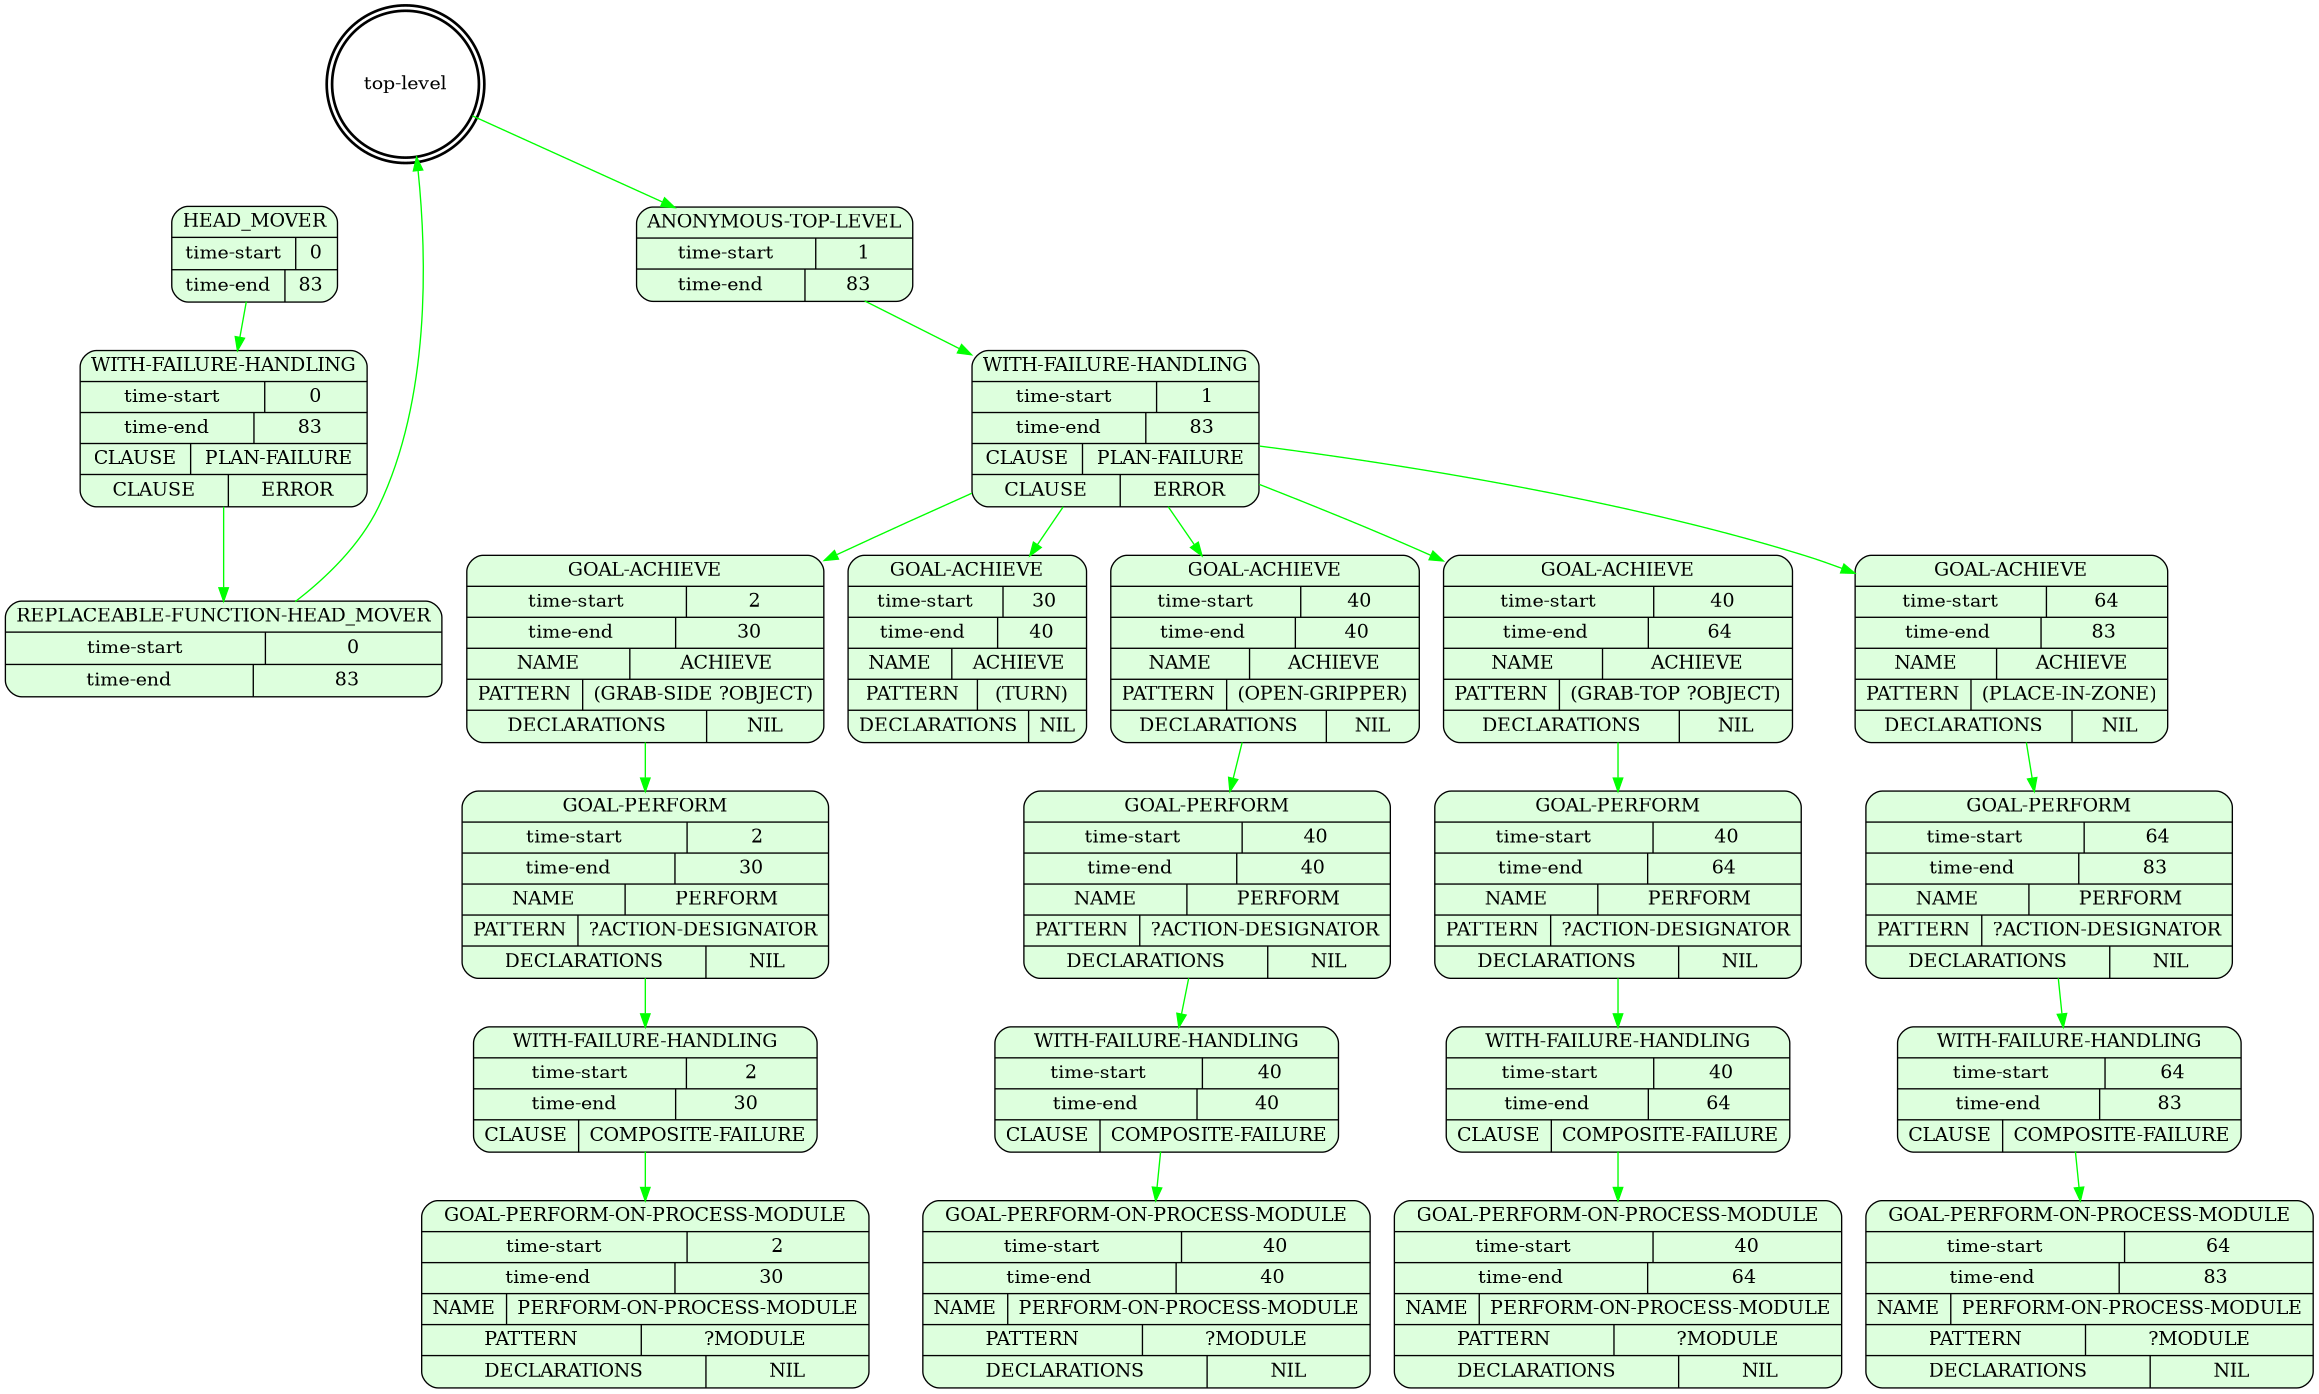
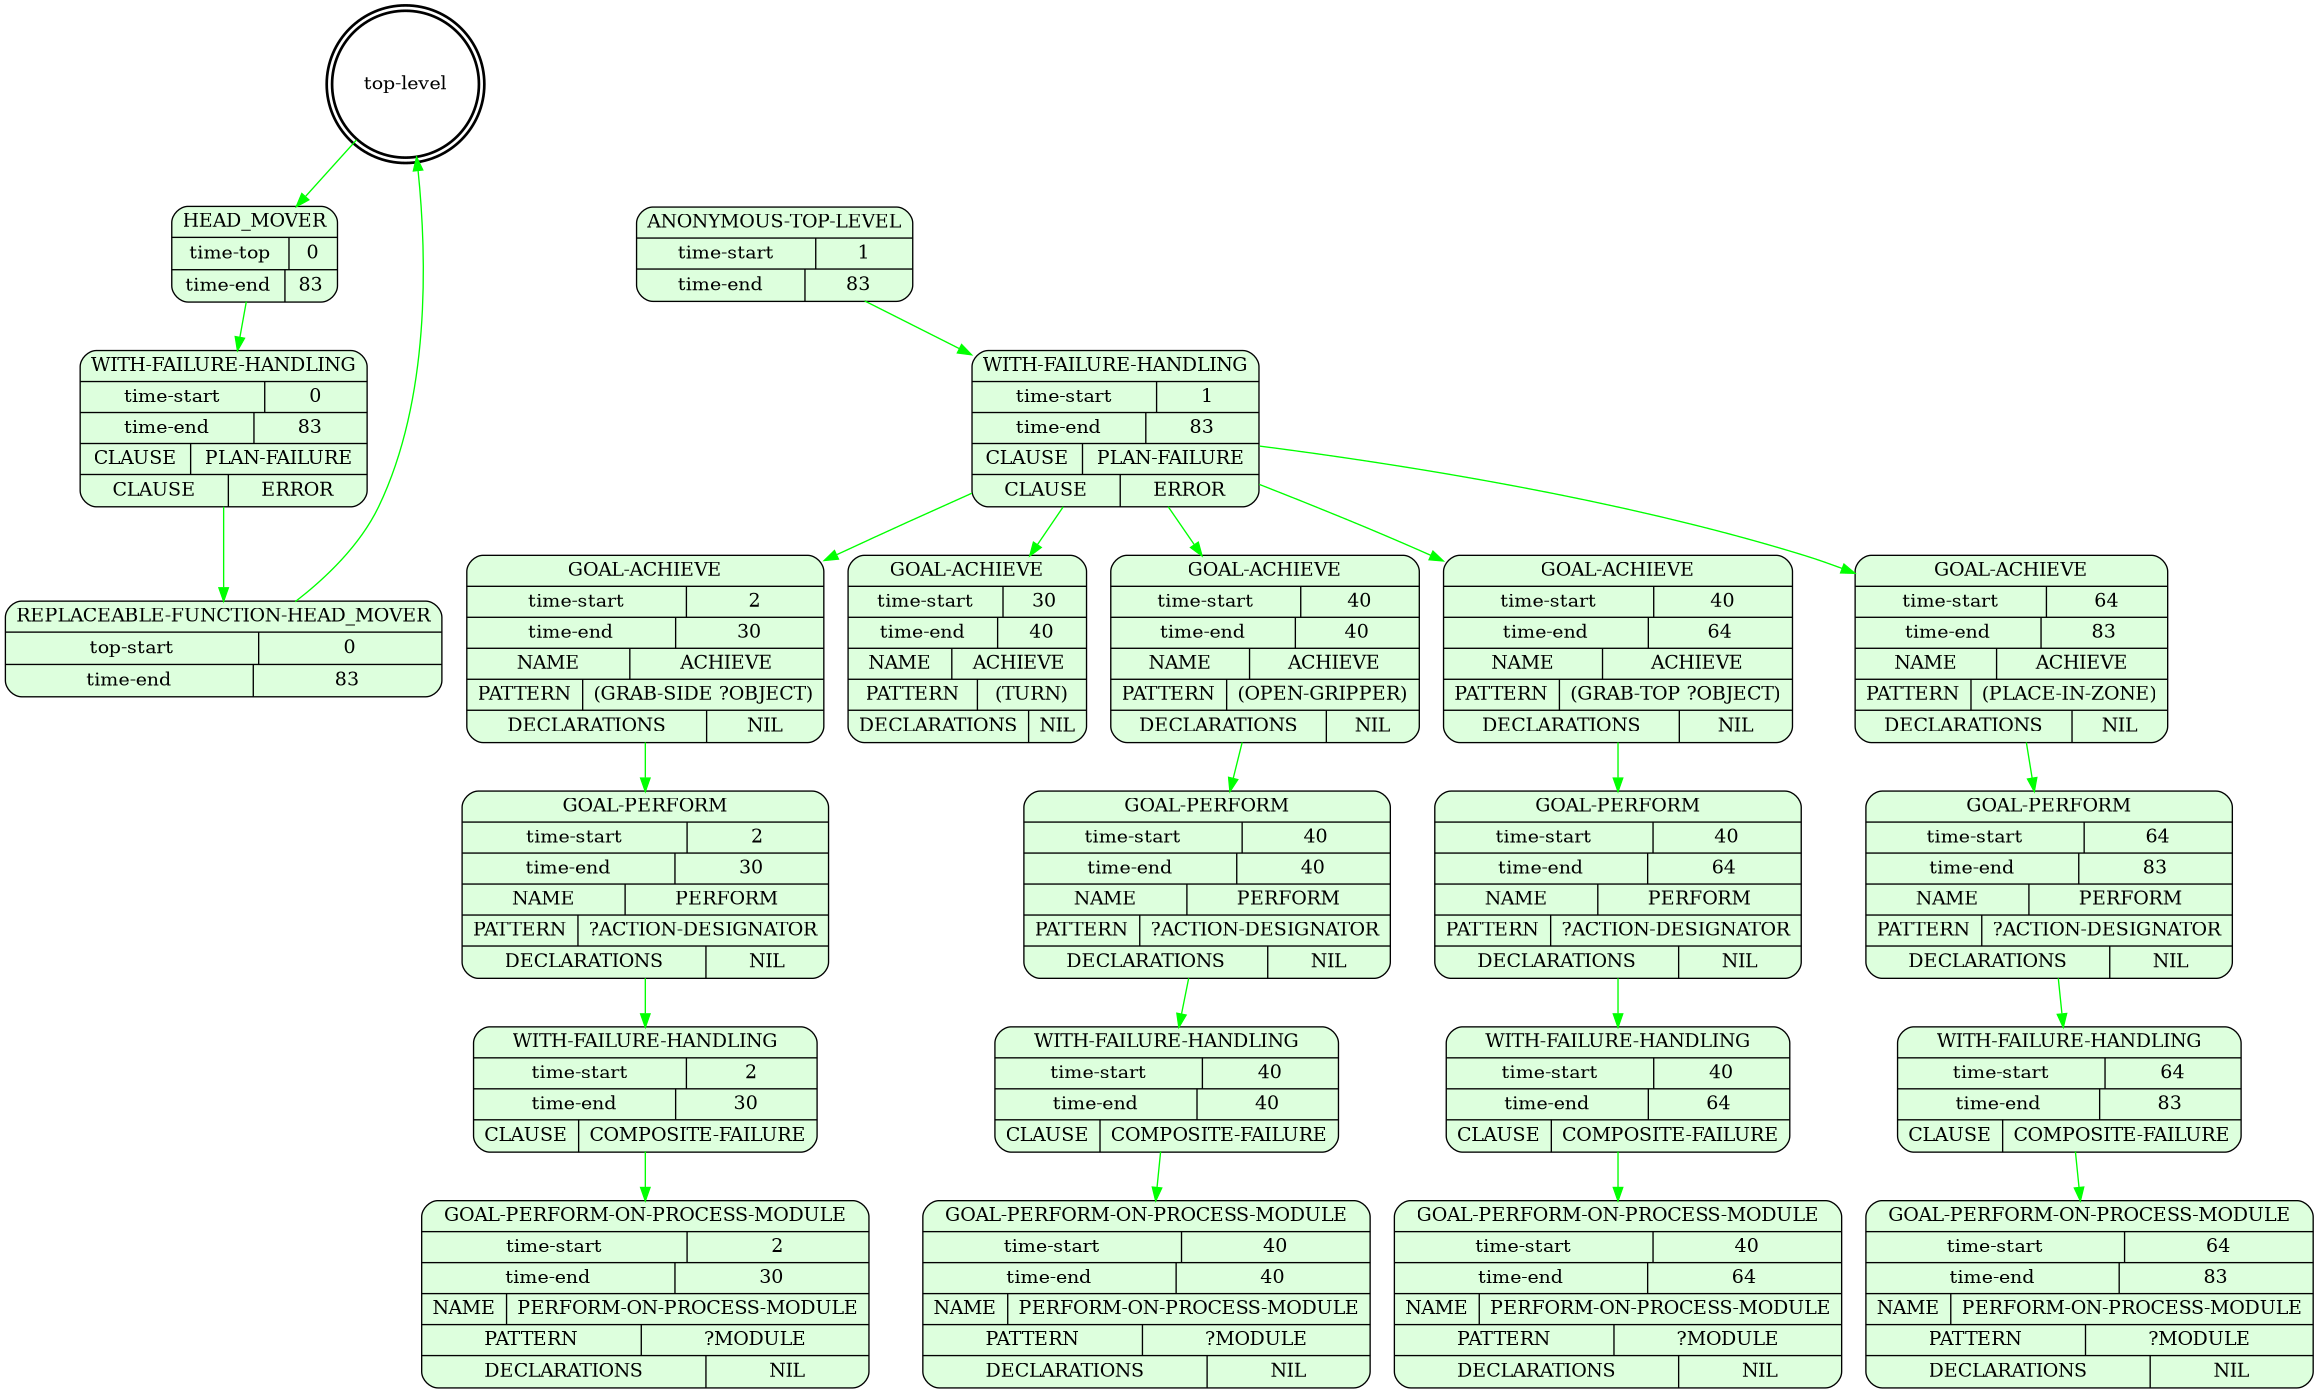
  digraph {
    node [shape=Mrecord style=filled fillcolor="#ddffdd"]
    edge [color=green]
    n1 [label="top-level" shape=doublecircle style=bold fillcolor=""]
-   n2 [label="{HEAD_MOVER|{time-start | 0}|{time-end | 83}}"]
+   n2 [label="{HEAD_MOVER|{time-top | 0}|{time-end | 83}}"]
    n3 [label="{WITH-FAILURE-HANDLING|{time-start | 0}|{time-end | 83}|{CLAUSE | PLAN-FAILURE}|{CLAUSE | ERROR}}"]
-   n4 [label="{REPLACEABLE-FUNCTION-HEAD_MOVER|{time-start | 0}|{time-end | 83}}"]
+   n4 [label="{REPLACEABLE-FUNCTION-HEAD_MOVER|{top-start | 0}|{time-end | 83}}"]
    n5 [label="{ANONYMOUS-TOP-LEVEL|{time-start | 1}|{time-end | 83}}"]
    n6 [label="{WITH-FAILURE-HANDLING|{time-start | 1}|{time-end | 83}|{CLAUSE | PLAN-FAILURE}|{CLAUSE | ERROR}}"]
    n7 [label="{GOAL-ACHIEVE|{time-start | 2}|{time-end | 30}|{NAME | ACHIEVE}|{PATTERN | (GRAB-SIDE ?OBJECT)}|{DECLARATIONS | NIL}}"]
    n8 [label="{GOAL-ACHIEVE|{time-start | 30}|{time-end | 40}|{NAME | ACHIEVE}|{PATTERN | (TURN)}|{DECLARATIONS | NIL}}"]
    n9 [label="{GOAL-ACHIEVE|{time-start | 40}|{time-end | 40}|{NAME | ACHIEVE}|{PATTERN | (OPEN-GRIPPER)}|{DECLARATIONS | NIL}}"]
    n10 [label="{GOAL-ACHIEVE|{time-start | 40}|{time-end | 64}|{NAME | ACHIEVE}|{PATTERN | (GRAB-TOP ?OBJECT)}|{DECLARATIONS | NIL}}"]
    n11 [label="{GOAL-ACHIEVE|{time-start | 64}|{time-end | 83}|{NAME | ACHIEVE}|{PATTERN | (PLACE-IN-ZONE)}|{DECLARATIONS | NIL}}"]
    n12 [label="{GOAL-PERFORM|{time-start | 2}|{time-end | 30}|{NAME | PERFORM}|{PATTERN | ?ACTION-DESIGNATOR}|{DECLARATIONS | NIL}}"]
    n13 [label="{GOAL-PERFORM|{time-start | 40}|{time-end | 40}|{NAME | PERFORM}|{PATTERN | ?ACTION-DESIGNATOR}|{DECLARATIONS | NIL}}"]
    n14 [label="{GOAL-PERFORM|{time-start | 40}|{time-end | 64}|{NAME | PERFORM}|{PATTERN | ?ACTION-DESIGNATOR}|{DECLARATIONS | NIL}}"]
    n15 [label="{GOAL-PERFORM|{time-start | 64}|{time-end | 83}|{NAME | PERFORM}|{PATTERN | ?ACTION-DESIGNATOR}|{DECLARATIONS | NIL}}"]
    n16 [label="{WITH-FAILURE-HANDLING|{time-start | 2}|{time-end | 30}|{CLAUSE | COMPOSITE-FAILURE}}"]
    n17 [label="{GOAL-PERFORM-ON-PROCESS-MODULE|{time-start | 2}|{time-end | 30}|{NAME | PERFORM-ON-PROCESS-MODULE}|{PATTERN | ?MODULE}|{DECLARATIONS | NIL}}"]
    n18 [label="{WITH-FAILURE-HANDLING|{time-start | 40}|{time-end | 40}|{CLAUSE | COMPOSITE-FAILURE}}"]
    n19 [label="{GOAL-PERFORM-ON-PROCESS-MODULE|{time-start | 40}|{time-end | 40}|{NAME | PERFORM-ON-PROCESS-MODULE}|{PATTERN | ?MODULE}|{DECLARATIONS | NIL}}"]
    n20 [label="{WITH-FAILURE-HANDLING|{time-start | 40}|{time-end | 64}|{CLAUSE | COMPOSITE-FAILURE}}"]
    n21 [label="{GOAL-PERFORM-ON-PROCESS-MODULE|{time-start | 40}|{time-end | 64}|{NAME | PERFORM-ON-PROCESS-MODULE}|{PATTERN | ?MODULE}|{DECLARATIONS | NIL}}"]
    n22 [label="{WITH-FAILURE-HANDLING|{time-start | 64}|{time-end | 83}|{CLAUSE | COMPOSITE-FAILURE}}"]
    n23 [label="{GOAL-PERFORM-ON-PROCESS-MODULE|{time-start | 64}|{time-end | 83}|{NAME | PERFORM-ON-PROCESS-MODULE}|{PATTERN | ?MODULE}|{DECLARATIONS | NIL}}"]
-   n1 -> n5
+   n1 -> n2
    n2 -> n3
    n3 -> n4
    n4 -> n1
    n5 -> n6
    n6 -> n7
    n6 -> n8
    n6 -> n9
    n6 -> n10
    n6 -> n11
    n7 -> n12
    n9 -> n13
    n10 -> n14
    n11 -> n15
    n12 -> n16
    n13 -> n18
    n14 -> n20
    n15 -> n22
    n16 -> n17
    n18 -> n19
    n20 -> n21
    n22 -> n23
  }
